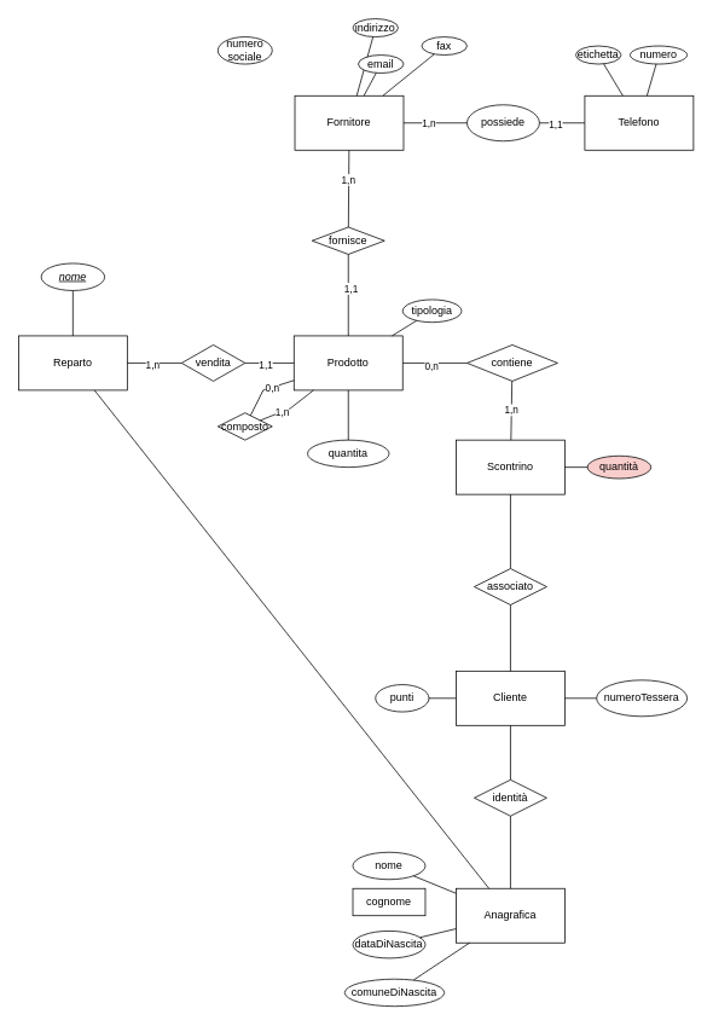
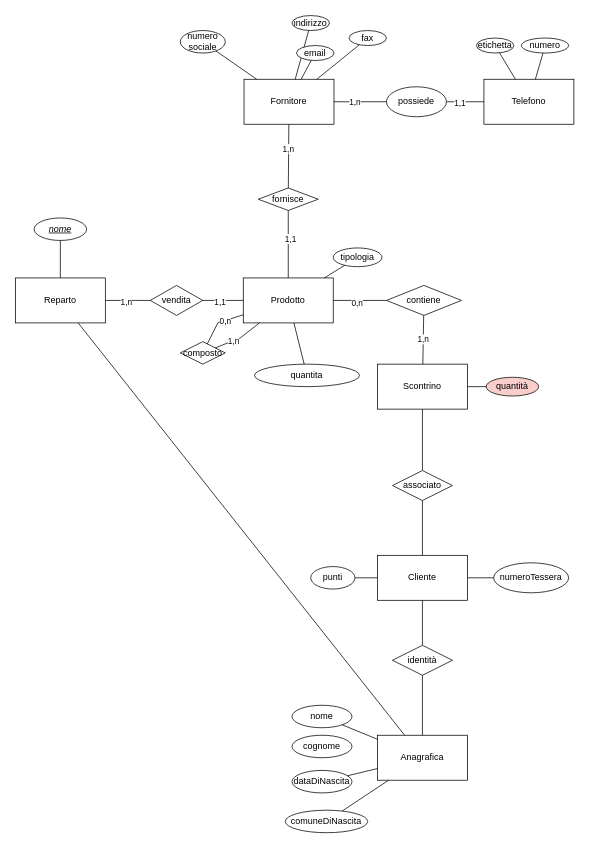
  <mxCell id="0" />
  <mxCell id="1" parent="0" />
  <mxCell id="2" value="Reparto" style="rounded=0;whiteSpace=wrap;html=1;" vertex="1" parent="1"><mxGeometry x="20" y="370" width="120" height="60" as="geometry" /></mxCell>
  <mxCell id="3" value="Prodotto" style="rounded=0;whiteSpace=wrap;html=1;" vertex="1" parent="1"><mxGeometry x="324" y="370" width="120" height="60" as="geometry" /></mxCell>
  <mxCell id="4" value="Scontrino" style="rounded=0;whiteSpace=wrap;html=1;" vertex="1" parent="1"><mxGeometry x="503" y="485" width="120" height="60" as="geometry" /></mxCell>
  <mxCell id="5" value="&lt;i&gt;&lt;u&gt;nome&lt;/u&gt;&lt;/i&gt;" style="ellipse;whiteSpace=wrap;html=1;" vertex="1" parent="1"><mxGeometry x="45" y="290" width="70" height="30" as="geometry" /></mxCell>
  <mxCell id="6" value="" style="endArrow=none;html=1;rounded=0;" edge="1" parent="1" source="5" target="2"><mxGeometry width="50" height="50" relative="1" as="geometry"><mxPoint x="80" y="670" as="sourcePoint" /><mxPoint x="130" y="620" as="targetPoint" /></mxGeometry></mxCell>
  <mxCell id="7" value="vendita" style="shape=rhombus;perimeter=rhombusPerimeter;whiteSpace=wrap;html=1;align=center;" vertex="1" parent="1"><mxGeometry x="200" y="380" width="70" height="40" as="geometry" /></mxCell>
  <mxCell id="8" value="" style="endArrow=none;html=1;rounded=0;" edge="1" parent="1" source="2" target="7"><mxGeometry width="50" height="50" relative="1" as="geometry"><mxPoint x="90" y="630" as="sourcePoint" /><mxPoint x="140" y="580" as="targetPoint" /></mxGeometry></mxCell>
  <mxCell id="9" value="1,n" style="edgeLabel;html=1;align=center;verticalAlign=middle;resizable=0;points=[];" vertex="1" connectable="0" parent="8"><mxGeometry x="-0.086" y="-2" relative="1" as="geometry"><mxPoint as="offset" /></mxGeometry></mxCell>
  <mxCell id="10" value="" style="endArrow=none;html=1;rounded=0;" edge="1" parent="1" source="3" target="7"><mxGeometry width="50" height="50" relative="1" as="geometry"><mxPoint x="140" y="620" as="sourcePoint" /><mxPoint x="190" y="570" as="targetPoint" /></mxGeometry></mxCell>
  <mxCell id="11" value="1,1" style="edgeLabel;html=1;align=center;verticalAlign=middle;resizable=0;points=[];" vertex="1" connectable="0" parent="10"><mxGeometry x="0.17" y="2" relative="1" as="geometry"><mxPoint as="offset" /></mxGeometry></mxCell>
- <mxCell id="12" value="quantita" style="ellipse;whiteSpace=wrap;html=1;" vertex="1" parent="1"><mxGeometry x="339" y="485" width="90" height="30" as="geometry" /></mxCell>
+ <mxCell id="12" value="quantita" style="ellipse;whiteSpace=wrap;html=1;" vertex="1" parent="1"><mxGeometry x="339" y="485" width="140" height="30" as="geometry" /></mxCell>
  <mxCell id="13" value="" style="endArrow=none;html=1;rounded=0;" edge="1" parent="1" source="3" target="12"><mxGeometry width="50" height="50" relative="1" as="geometry"><mxPoint x="390" y="680" as="sourcePoint" /><mxPoint x="440" y="630" as="targetPoint" /></mxGeometry></mxCell>
  <mxCell id="14" value="" style="endArrow=none;html=1;rounded=0;" edge="1" parent="1" source="16" target="3"><mxGeometry width="50" height="50" relative="1" as="geometry"><mxPoint x="320" y="530" as="sourcePoint" /><mxPoint x="370" y="480" as="targetPoint" /><Array as="points"><mxPoint x="290" y="430" /></Array></mxGeometry></mxCell>
  <mxCell id="15" value="0,n" style="edgeLabel;html=1;align=center;verticalAlign=middle;resizable=0;points=[];" vertex="1" connectable="0" parent="14"><mxGeometry x="0.221" relative="1" as="geometry"><mxPoint as="offset" /></mxGeometry></mxCell>
  <mxCell id="16" value="composto" style="shape=rhombus;perimeter=rhombusPerimeter;whiteSpace=wrap;html=1;align=center;" vertex="1" parent="1"><mxGeometry x="240" y="455" width="60" height="30" as="geometry" /></mxCell>
  <mxCell id="17" value="" style="endArrow=none;html=1;rounded=0;" edge="1" parent="1" source="3" target="16"><mxGeometry width="50" height="50" relative="1" as="geometry"><mxPoint x="720" y="410" as="sourcePoint" /><mxPoint x="310" y="540" as="targetPoint" /><Array as="points"><mxPoint x="320" y="450" /></Array></mxGeometry></mxCell>
  <mxCell id="18" value="1,n" style="edgeLabel;html=1;align=center;verticalAlign=middle;resizable=0;points=[];" vertex="1" connectable="0" parent="17"><mxGeometry x="0.259" y="1" relative="1" as="geometry"><mxPoint as="offset" /></mxGeometry></mxCell>
  <mxCell id="19" value="contiene" style="shape=rhombus;perimeter=rhombusPerimeter;whiteSpace=wrap;html=1;align=center;" vertex="1" parent="1"><mxGeometry x="515" y="380" width="100" height="40" as="geometry" /></mxCell>
  <mxCell id="20" value="" style="endArrow=none;html=1;rounded=0;" edge="1" parent="1" source="19" target="4"><mxGeometry width="50" height="50" relative="1" as="geometry"><mxPoint x="850" y="720" as="sourcePoint" /><mxPoint x="900" y="670" as="targetPoint" /></mxGeometry></mxCell>
  <mxCell id="21" value="1,n" style="edgeLabel;html=1;align=center;verticalAlign=middle;resizable=0;points=[];" vertex="1" connectable="0" parent="20"><mxGeometry x="-0.006" y="-1" relative="1" as="geometry"><mxPoint as="offset" /></mxGeometry></mxCell>
  <mxCell id="22" value="" style="endArrow=none;html=1;rounded=0;" edge="1" parent="1" source="23" target="4"><mxGeometry width="50" height="50" relative="1" as="geometry"><mxPoint x="732" y="866.92" as="sourcePoint" /><mxPoint x="765" y="816.92" as="targetPoint" /></mxGeometry></mxCell>
  <mxCell id="23" value="associato" style="rhombus;whiteSpace=wrap;html=1;" vertex="1" parent="1"><mxGeometry x="523" y="626.92" width="80" height="40" as="geometry" /></mxCell>
  <mxCell id="24" value="Cliente" style="rounded=0;whiteSpace=wrap;html=1;" vertex="1" parent="1"><mxGeometry x="503" y="740" width="120" height="60" as="geometry" /></mxCell>
  <mxCell id="25" value="" style="endArrow=none;html=1;rounded=0;" edge="1" parent="1" source="24" target="23"><mxGeometry width="50" height="50" relative="1" as="geometry"><mxPoint x="698" y="756.92" as="sourcePoint" /><mxPoint x="748" y="706.92" as="targetPoint" /></mxGeometry></mxCell>
  <mxCell id="26" value="numeroTessera" style="ellipse;whiteSpace=wrap;html=1;" vertex="1" parent="1"><mxGeometry x="658" y="750" width="100" height="40" as="geometry" /></mxCell>
  <mxCell id="27" value="nome" style="ellipse;whiteSpace=wrap;html=1;" vertex="1" parent="1"><mxGeometry x="389" y="940" width="80" height="30" as="geometry" /></mxCell>
  <mxCell id="28" value="" style="endArrow=none;html=1;rounded=0;" edge="1" parent="1" source="29" target="24"><mxGeometry width="50" height="50" relative="1" as="geometry"><mxPoint x="525" y="896.92" as="sourcePoint" /><mxPoint x="608" y="916.92" as="targetPoint" /></mxGeometry></mxCell>
  <mxCell id="29" value="identità" style="rhombus;whiteSpace=wrap;html=1;" vertex="1" parent="1"><mxGeometry x="523" y="860" width="80" height="40" as="geometry" /></mxCell>
  <mxCell id="30" value="Anagrafica" style="rounded=0;whiteSpace=wrap;html=1;" vertex="1" parent="1"><mxGeometry x="503" y="980" width="120" height="60" as="geometry" /></mxCell>
  <mxCell id="31" value="" style="endArrow=none;html=1;rounded=0;" edge="1" parent="1" source="30" target="29"><mxGeometry width="50" height="50" relative="1" as="geometry"><mxPoint x="348" y="976.92" as="sourcePoint" /><mxPoint x="398" y="926.92" as="targetPoint" /></mxGeometry></mxCell>
- <mxCell id="32" value="cognome" style="whiteSpace=wrap;html=1;rounded=0;" vertex="1" parent="1"><mxGeometry x="389" y="980" width="80" height="30" as="geometry" /></mxCell>
+ <mxCell id="32" value="cognome" style="ellipse;whiteSpace=wrap;html=1;" vertex="1" parent="1"><mxGeometry x="389" y="980" width="80" height="30" as="geometry" /></mxCell>
  <mxCell id="33" value="dataDiNascita" style="ellipse;whiteSpace=wrap;html=1;" vertex="1" parent="1"><mxGeometry x="389" y="1026.92" width="80" height="30" as="geometry" /></mxCell>
  <mxCell id="34" value="comuneDiNascita" style="ellipse;whiteSpace=wrap;html=1;" vertex="1" parent="1"><mxGeometry x="380" y="1080" width="110" height="30" as="geometry" /></mxCell>
  <mxCell id="35" value="" style="endArrow=none;html=1;rounded=0;" edge="1" parent="1" source="30" target="27"><mxGeometry width="50" height="50" relative="1" as="geometry"><mxPoint x="628" y="956.92" as="sourcePoint" /><mxPoint x="678" y="906.92" as="targetPoint" /></mxGeometry></mxCell>
  <mxCell id="36" value="" style="endArrow=none;html=1;rounded=0;" edge="1" parent="1" source="30" target="2"><mxGeometry width="50" height="50" relative="1" as="geometry"><mxPoint x="518" y="1026.92" as="sourcePoint" /><mxPoint x="338" y="936.92" as="targetPoint" /></mxGeometry></mxCell>
  <mxCell id="37" value="" style="endArrow=none;html=1;rounded=0;" edge="1" parent="1" source="30" target="33"><mxGeometry width="50" height="50" relative="1" as="geometry"><mxPoint x="218" y="976.92" as="sourcePoint" /><mxPoint x="268" y="926.92" as="targetPoint" /></mxGeometry></mxCell>
  <mxCell id="38" value="" style="endArrow=none;html=1;rounded=0;" edge="1" parent="1" source="30" target="34"><mxGeometry width="50" height="50" relative="1" as="geometry"><mxPoint x="298" y="996.92" as="sourcePoint" /><mxPoint x="348" y="946.92" as="targetPoint" /></mxGeometry></mxCell>
  <mxCell id="39" value="Fornitore" style="rounded=0;whiteSpace=wrap;html=1;" vertex="1" parent="1"><mxGeometry x="325" y="105" width="120" height="60" as="geometry" /></mxCell>
  <mxCell id="40" value="possiede" style="ellipse;whiteSpace=wrap;html=1;" vertex="1" parent="1"><mxGeometry x="515" y="115" width="80" height="40" as="geometry" /></mxCell>
  <mxCell id="41" value="Telefono" style="rounded=0;whiteSpace=wrap;html=1;" vertex="1" parent="1"><mxGeometry x="645" y="105" width="120" height="60" as="geometry" /></mxCell>
  <mxCell id="42" value="etichetta" style="ellipse;whiteSpace=wrap;html=1;" vertex="1" parent="1"><mxGeometry x="635" y="50" width="50" height="20" as="geometry" /></mxCell>
  <mxCell id="43" value="numero" style="ellipse;whiteSpace=wrap;html=1;" vertex="1" parent="1"><mxGeometry x="695" y="50" width="63" height="20" as="geometry" /></mxCell>
  <mxCell id="44" value="" style="endArrow=none;html=1;rounded=0;" edge="1" parent="1" source="42" target="41"><mxGeometry width="50" height="50" relative="1" as="geometry"><mxPoint x="495" y="55" as="sourcePoint" /><mxPoint x="545" y="5" as="targetPoint" /></mxGeometry></mxCell>
  <mxCell id="45" value="" style="endArrow=none;html=1;rounded=0;" edge="1" parent="1" source="43" target="41"><mxGeometry width="50" height="50" relative="1" as="geometry"><mxPoint x="505" y="55" as="sourcePoint" /><mxPoint x="555" y="5" as="targetPoint" /></mxGeometry></mxCell>
  <mxCell id="46" value="" style="endArrow=none;html=1;rounded=0;" edge="1" parent="1" source="41" target="40"><mxGeometry width="50" height="50" relative="1" as="geometry"><mxPoint x="465" y="75" as="sourcePoint" /><mxPoint x="515" y="25" as="targetPoint" /></mxGeometry></mxCell>
  <mxCell id="47" value="1,1" style="edgeLabel;html=1;align=center;verticalAlign=middle;resizable=0;points=[];" vertex="1" connectable="0" parent="46"><mxGeometry x="0.307" y="1" relative="1" as="geometry"><mxPoint as="offset" /></mxGeometry></mxCell>
  <mxCell id="48" value="" style="endArrow=none;html=1;rounded=0;" edge="1" parent="1" source="39" target="40"><mxGeometry width="50" height="50" relative="1" as="geometry"><mxPoint x="445" y="85" as="sourcePoint" /><mxPoint x="495" y="35" as="targetPoint" /></mxGeometry></mxCell>
  <mxCell id="49" value="1,n" style="edgeLabel;html=1;align=center;verticalAlign=middle;resizable=0;points=[];" vertex="1" connectable="0" parent="48"><mxGeometry x="-0.228" relative="1" as="geometry"><mxPoint as="offset" /></mxGeometry></mxCell>
  <mxCell id="50" value="numero sociale" style="ellipse;whiteSpace=wrap;html=1;" vertex="1" parent="1"><mxGeometry x="240" y="40" width="60" height="30" as="geometry" /></mxCell>
+ <mxCell id="51" value="" style="endArrow=none;html=1;rounded=0;" edge="1" parent="1" source="39" target="50"><mxGeometry width="50" height="50" relative="1" as="geometry"><mxPoint x="330" y="55" as="sourcePoint" /><mxPoint x="305" y="55" as="targetPoint" /></mxGeometry></mxCell>
  <mxCell id="52" value="indirizzo" style="ellipse;whiteSpace=wrap;html=1;" vertex="1" parent="1"><mxGeometry x="389" y="20" width="50" height="20" as="geometry" /></mxCell>
  <mxCell id="53" value="" style="endArrow=none;html=1;rounded=0;" edge="1" parent="1" source="39" target="52"><mxGeometry width="50" height="50" relative="1" as="geometry"><mxPoint x="470" y="-35" as="sourcePoint" /><mxPoint x="445" y="-35" as="targetPoint" /></mxGeometry></mxCell>
  <mxCell id="54" value="fax" style="ellipse;whiteSpace=wrap;html=1;" vertex="1" parent="1"><mxGeometry x="465" y="40" width="50" height="20" as="geometry" /></mxCell>
  <mxCell id="55" value="" style="endArrow=none;html=1;rounded=0;" edge="1" parent="1" source="39" target="54"><mxGeometry width="50" height="50" relative="1" as="geometry"><mxPoint x="360" y="85" as="sourcePoint" /><mxPoint x="335" y="85" as="targetPoint" /></mxGeometry></mxCell>
  <mxCell id="56" value="email" style="ellipse;whiteSpace=wrap;html=1;" vertex="1" parent="1"><mxGeometry x="395" y="60" width="50" height="20" as="geometry" /></mxCell>
  <mxCell id="57" value="" style="endArrow=none;html=1;rounded=0;" edge="1" parent="1" source="39" target="56"><mxGeometry width="50" height="50" relative="1" as="geometry"><mxPoint x="372.654" y="175" as="sourcePoint" /><mxPoint x="335" y="285" as="targetPoint" /></mxGeometry></mxCell>
  <mxCell id="58" value="fornisce" style="rhombus;whiteSpace=wrap;html=1;" vertex="1" parent="1"><mxGeometry x="344" y="250" width="80" height="30" as="geometry" /></mxCell>
  <mxCell id="59" value="" style="endArrow=none;html=1;rounded=0;" edge="1" parent="1" source="58" target="39"><mxGeometry width="50" height="50" relative="1" as="geometry"><mxPoint x="170" y="270" as="sourcePoint" /><mxPoint x="220" y="220" as="targetPoint" /></mxGeometry></mxCell>
  <mxCell id="60" value="1,n" style="edgeLabel;html=1;align=center;verticalAlign=middle;resizable=0;points=[];" vertex="1" connectable="0" parent="59"><mxGeometry x="0.249" y="1" relative="1" as="geometry"><mxPoint as="offset" /></mxGeometry></mxCell>
  <mxCell id="61" value="" style="endArrow=none;html=1;rounded=0;" edge="1" parent="1" source="58" target="3"><mxGeometry width="50" height="50" relative="1" as="geometry"><mxPoint x="230" y="270" as="sourcePoint" /><mxPoint x="280" y="220" as="targetPoint" /></mxGeometry></mxCell>
  <mxCell id="62" value="1,1" style="edgeLabel;html=1;align=center;verticalAlign=middle;resizable=0;points=[];" vertex="1" connectable="0" parent="61"><mxGeometry x="-0.178" y="2" relative="1" as="geometry"><mxPoint as="offset" /></mxGeometry></mxCell>
  <mxCell id="63" value="" style="endArrow=none;html=1;rounded=0;" edge="1" parent="1" source="3" target="19"><mxGeometry width="50" height="50" relative="1" as="geometry"><mxPoint x="630" y="760" as="sourcePoint" /><mxPoint x="680" y="710" as="targetPoint" /></mxGeometry></mxCell>
  <mxCell id="64" value="0,n" style="edgeLabel;html=1;align=center;verticalAlign=middle;resizable=0;points=[];" vertex="1" connectable="0" parent="63"><mxGeometry x="-0.117" y="-3" relative="1" as="geometry"><mxPoint as="offset" /></mxGeometry></mxCell>
  <mxCell id="65" value="" style="endArrow=none;html=1;rounded=0;" edge="1" parent="1" source="24" target="26"><mxGeometry width="50" height="50" relative="1" as="geometry"><mxPoint x="208" y="846.92" as="sourcePoint" /><mxPoint x="258" y="796.92" as="targetPoint" /></mxGeometry></mxCell>
  <mxCell id="66" value="quantità" style="ellipse;whiteSpace=wrap;html=1;fillColor=#f8cecc;" vertex="1" parent="1"><mxGeometry x="648" y="502.5" width="70" height="25" as="geometry" /></mxCell>
  <mxCell id="67" value="" style="endArrow=none;html=1;rounded=0;" edge="1" parent="1" target="66" source="4"><mxGeometry width="50" height="50" relative="1" as="geometry"><mxPoint x="708.333" y="711.92" as="sourcePoint" /><mxPoint x="673.5" y="816.92" as="targetPoint" /></mxGeometry></mxCell>
  <mxCell id="68" value="tipologia" style="ellipse;whiteSpace=wrap;html=1;" vertex="1" parent="1"><mxGeometry x="444" y="330" width="65" height="25" as="geometry" /></mxCell>
  <mxCell id="69" value="" style="endArrow=none;html=1;rounded=0;" edge="1" parent="1" source="3" target="68"><mxGeometry width="50" height="50" relative="1" as="geometry"><mxPoint x="410" y="630" as="sourcePoint" /><mxPoint x="460" y="580" as="targetPoint" /></mxGeometry></mxCell>
  <mxCell id="70" value="punti" style="ellipse;whiteSpace=wrap;html=1;" vertex="1" parent="1"><mxGeometry x="414" y="755" width="59" height="30" as="geometry" /></mxCell>
  <mxCell id="71" value="" style="endArrow=none;html=1;rounded=0;" edge="1" parent="1" source="70" target="24"><mxGeometry width="50" height="50" relative="1" as="geometry"><mxPoint x="340" y="890" as="sourcePoint" /><mxPoint x="390" y="840" as="targetPoint" /></mxGeometry></mxCell>
